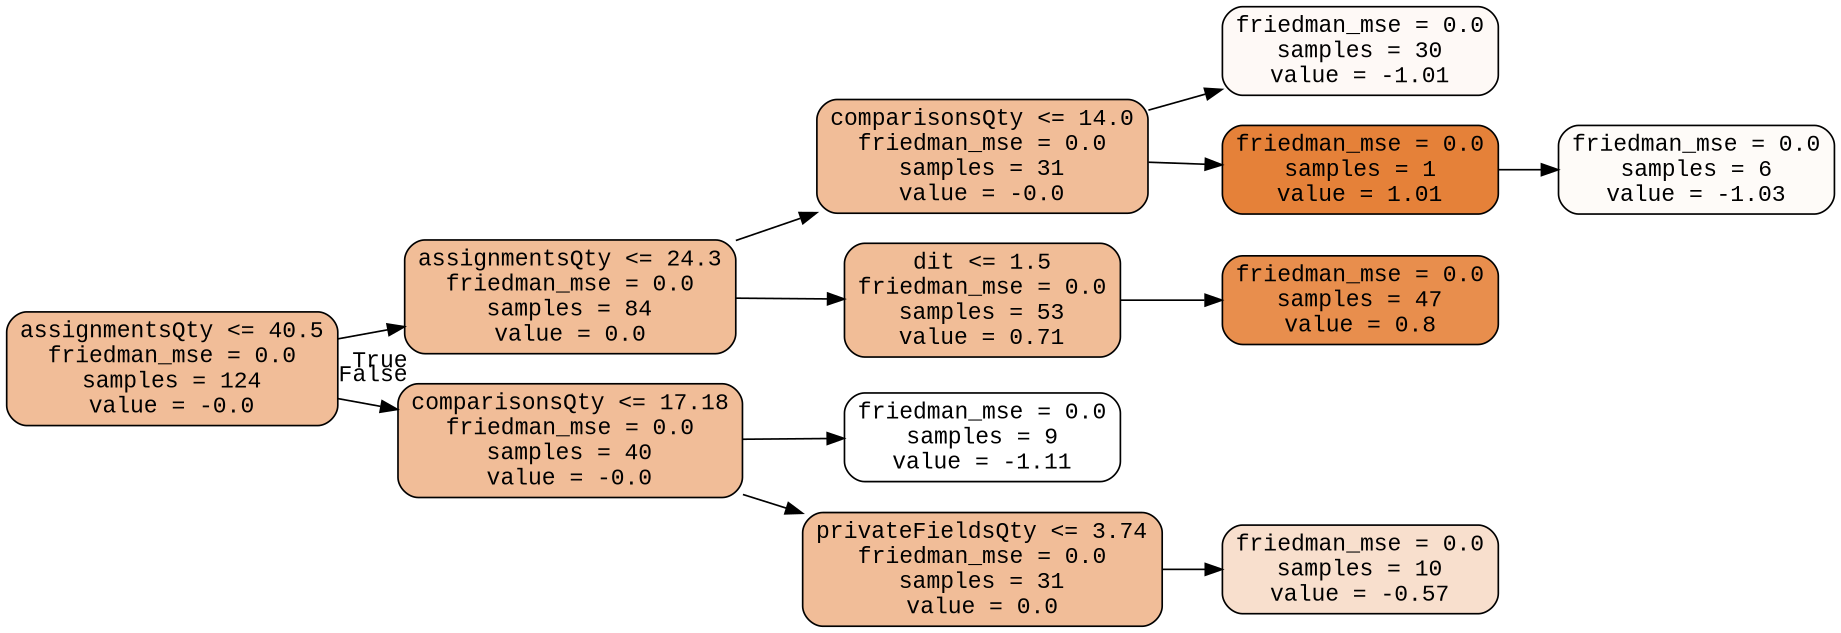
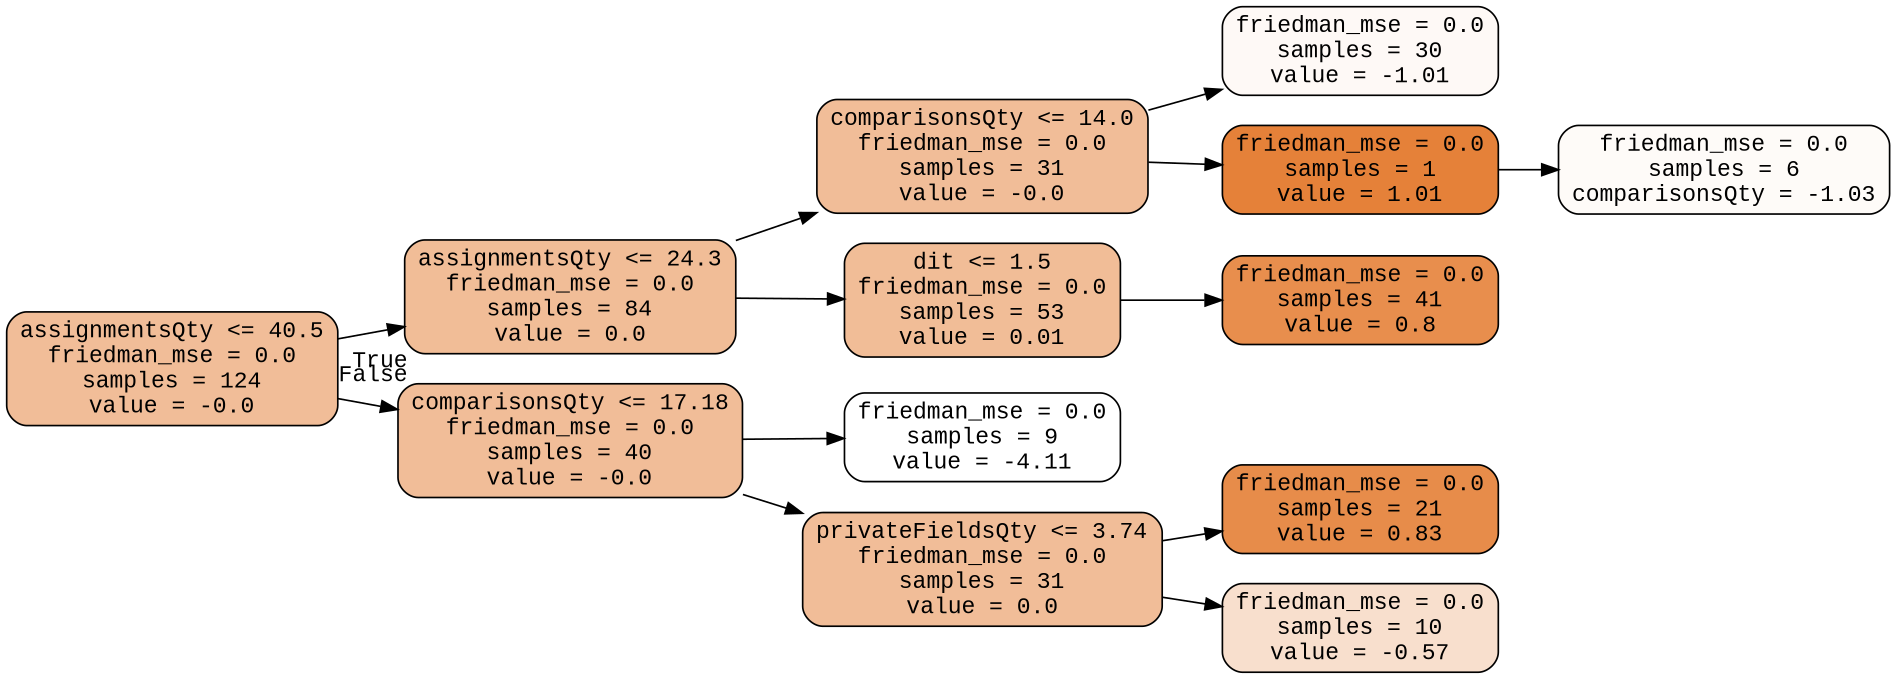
  digraph {
    fontname="Liberation Mono"
    rankdir=LR
    node [color=black fillcolor="#f1bd98" fontname="Liberation Mono" shape=box style="filled, rounded"]
    edge [fontname="Liberation Mono"]
    n1 [label="assignmentsQty <= 40.5\nfriedman_mse = 0.0\nsamples = 124\nvalue = -0.0"]
    n2 [fillcolor="#f1bd97" label="assignmentsQty <= 24.3\nfriedman_mse = 0.0\nsamples = 84\nvalue = 0.0"]
    n3 [label="comparisonsQty <= 17.18\nfriedman_mse = 0.0\nsamples = 40\nvalue = -0.0"]
    n4 [label="comparisonsQty <= 14.0\nfriedman_mse = 0.0\nsamples = 31\nvalue = -0.0"]
-   n5 [fillcolor="#f1bd97" label="dit <= 1.5\nfriedman_mse = 0.0\nsamples = 53\nvalue = 0.71"]
-   n6 [fillcolor="#ffffff" label="friedman_mse = 0.0\nsamples = 9\nvalue = -1.11"]
+   n5 [fillcolor="#f1bd97" label="dit <= 1.5\nfriedman_mse = 0.0\nsamples = 53\nvalue = 0.01"]
+   n6 [fillcolor="#ffffff" label="friedman_mse = 0.0\nsamples = 9\nvalue = -4.11"]
    n7 [label="privateFieldsQty <= 3.74\nfriedman_mse = 0.0\nsamples = 31\nvalue = 0.0"]
    n8 [fillcolor="#fef9f6" label="friedman_mse = 0.0\nsamples = 30\nvalue = -1.01"]
    n9 [fillcolor="#e58139" label="friedman_mse = 0.0\nsamples = 1\nvalue = 1.01"]
-   n10 [fillcolor="#e88e4d" label="friedman_mse = 0.0\nsamples = 47\nvalue = 0.8"]
-   n11 [fillcolor="#fefbf8" label="friedman_mse = 0.0\nsamples = 6\nvalue = -1.03"]
+   n10 [fillcolor="#e88e4d" label="friedman_mse = 0.0\nsamples = 41\nvalue = 0.8"]
+   n11 [fillcolor="#fefbf8" label="friedman_mse = 0.0\nsamples = 6\ncomparisonsQty = -1.03"]
+   n12 [fillcolor="#e78c4a" label="friedman_mse = 0.0\nsamples = 21\nvalue = 0.83"]
    n13 [fillcolor="#f8dfcd" label="friedman_mse = 0.0\nsamples = 10\nvalue = -0.57"]
    n1 -> n2 [headlabel=True labelangle=45 labeldistance=2.5]
    n1 -> n3 [headlabel=False labelangle=-45 labeldistance=2.5]
    n2 -> n4
    n2 -> n5
    n3 -> n6
    n3 -> n7
    n4 -> n8
    n4 -> n9
    n5 -> n10
+   n7 -> n12
    n7 -> n13
    n9 -> n11
  }
